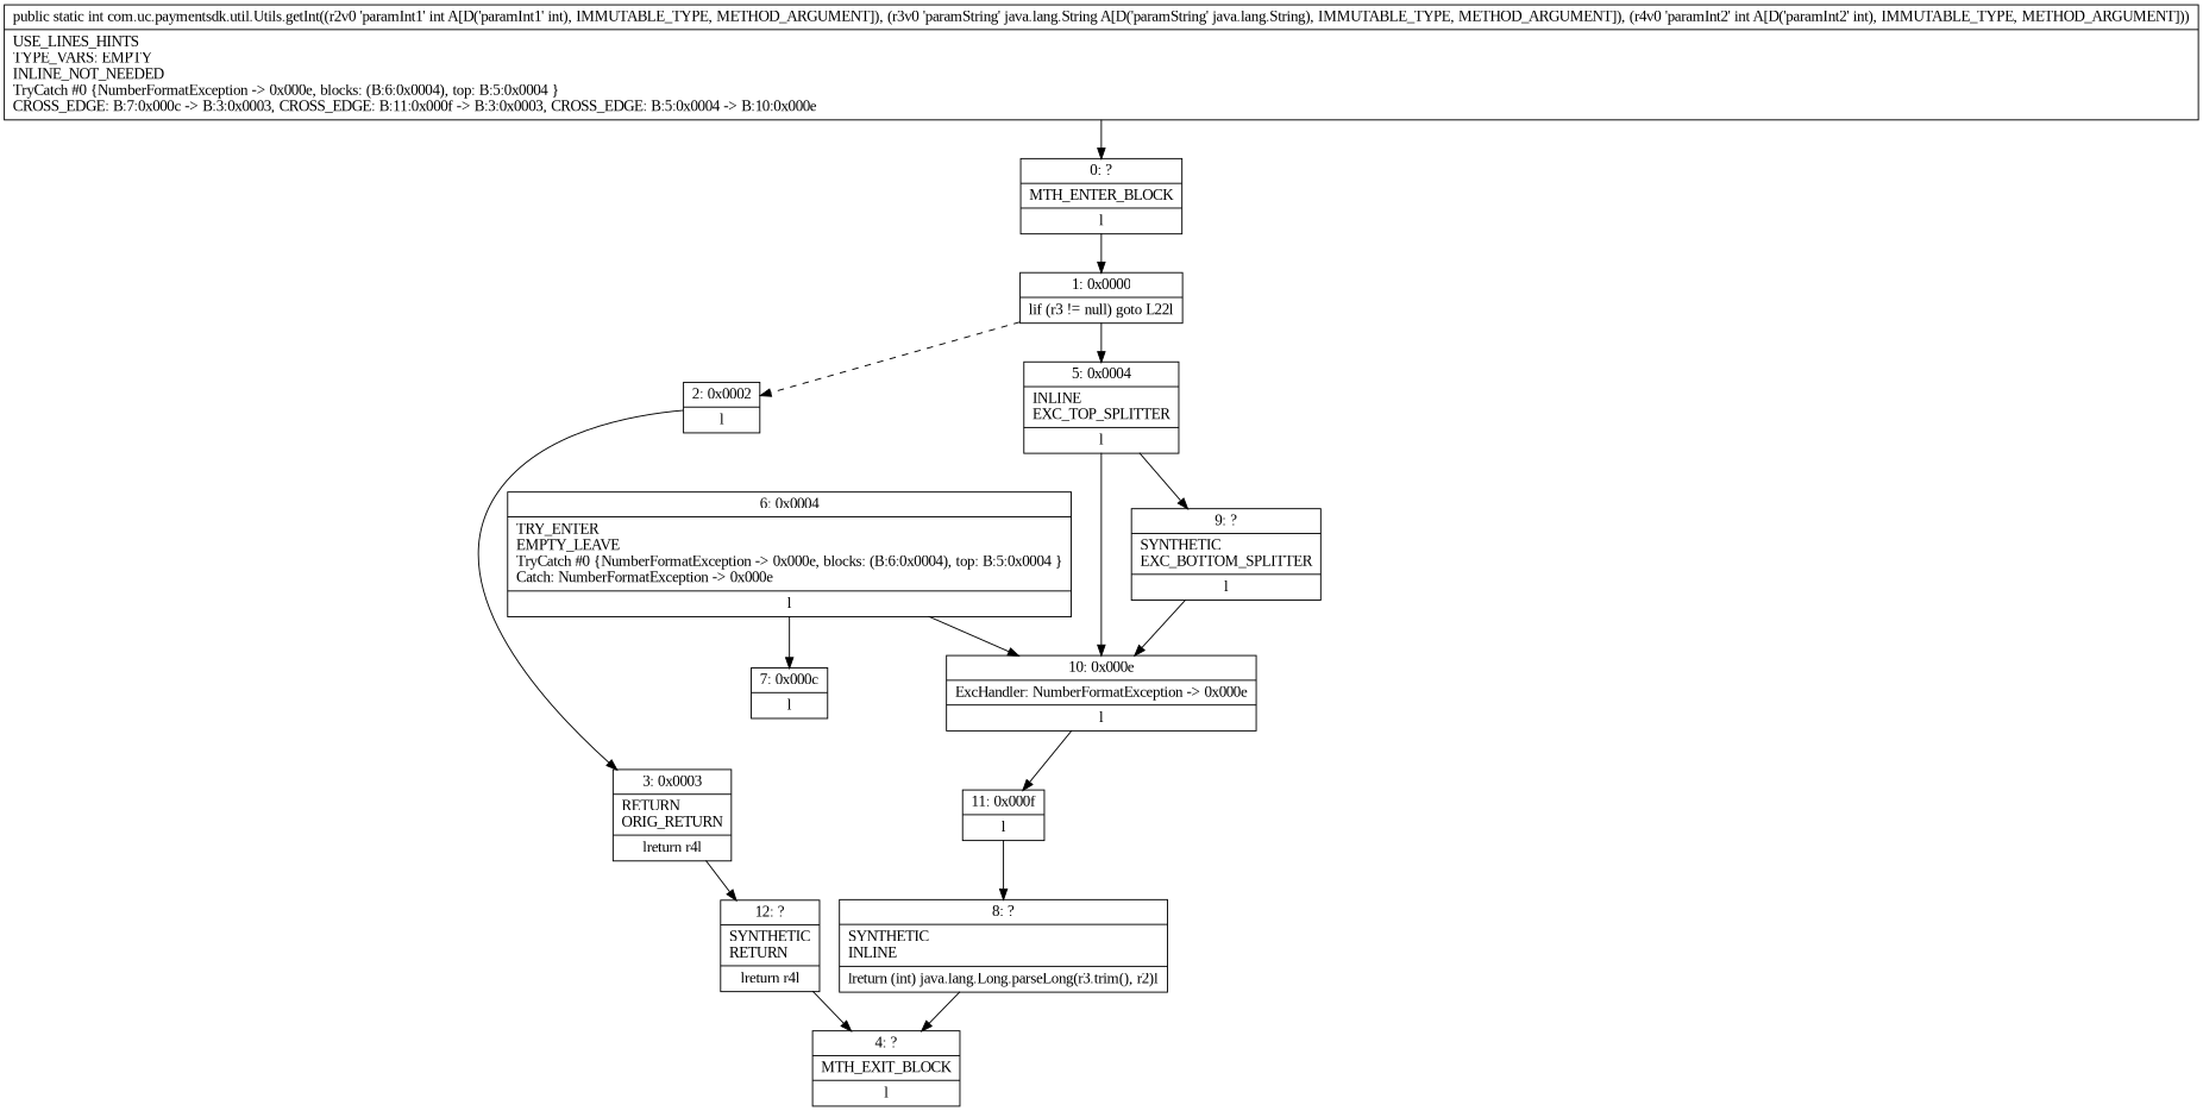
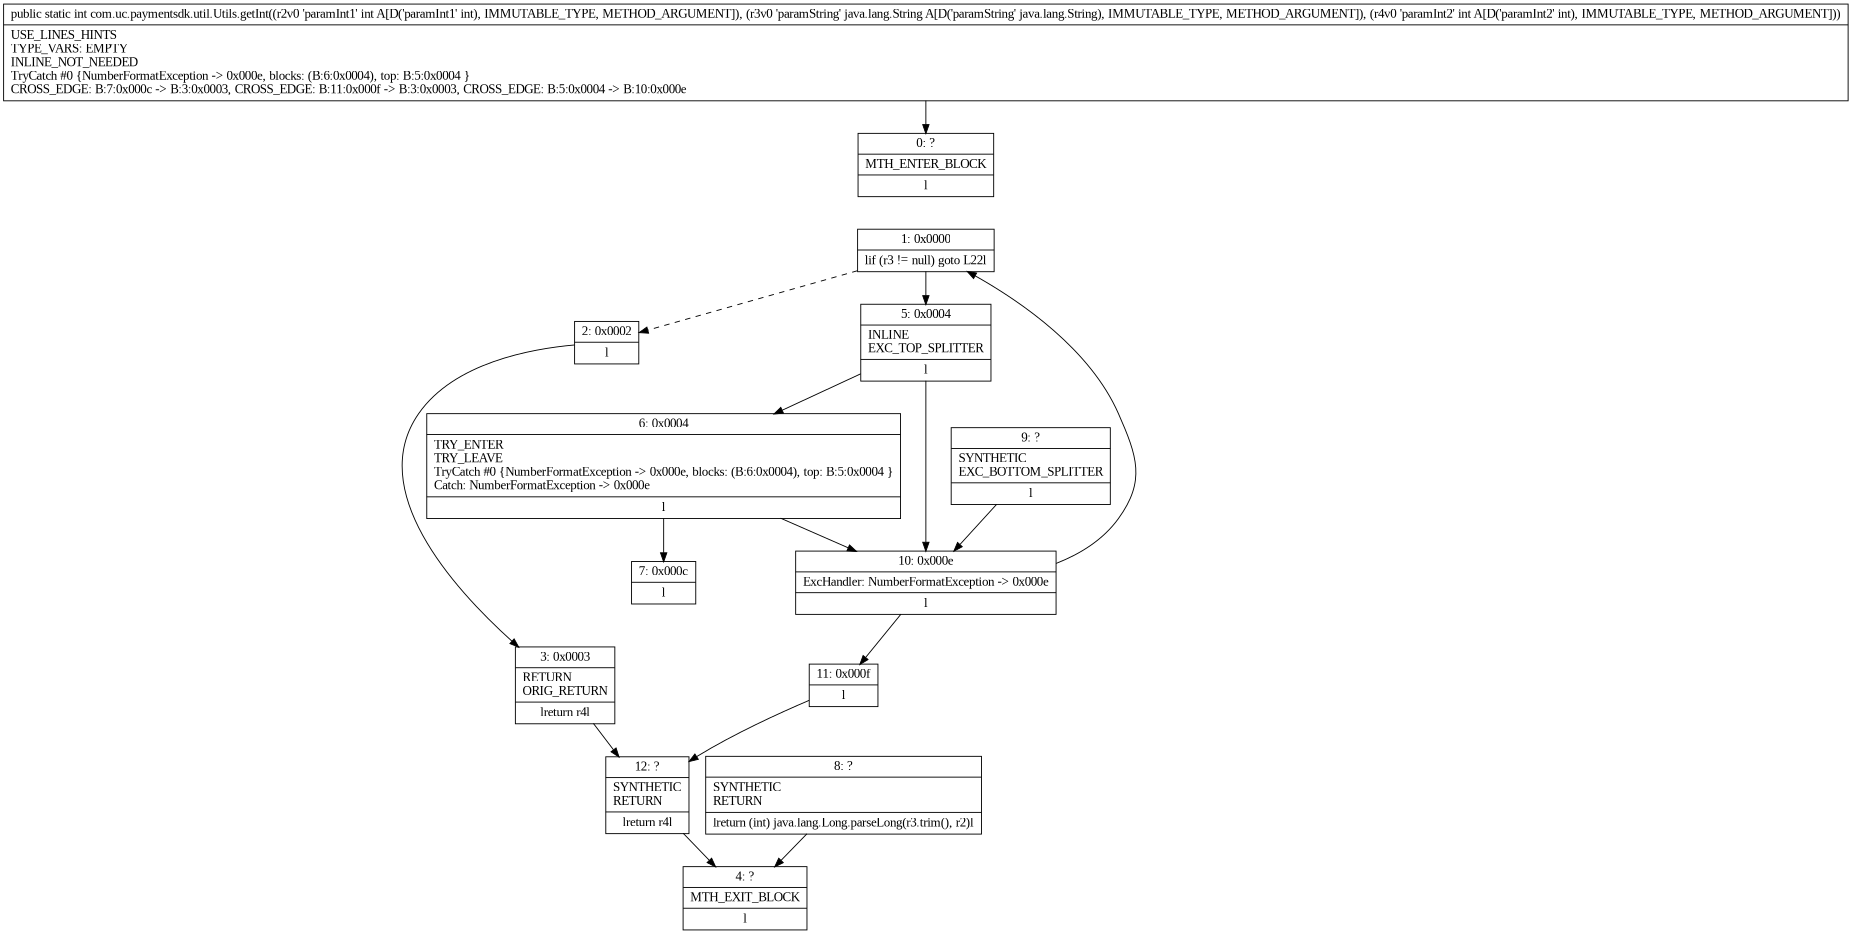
  digraph {
    fontname="Liberation Serif"
    node [fontname="Liberation Serif" shape=record]
    edge [fontname="Liberation Serif"]
    n1 [label="{0\:\ ?|MTH_ENTER_BLOCK\l|l}"]
    n2 [label="{1\:\ 0x0000|lif (r3 != null) goto L22l}"]
    n3 [label="{2\:\ 0x0002|l}"]
    n4 [label="{5\:\ 0x0004|INLINE\lEXC_TOP_SPLITTER\l|l}"]
    n5 [label="{3\:\ 0x0003|RETURN\lORIG_RETURN\l|lreturn r4l}"]
-   n6 [label="{6\:\ 0x0004|TRY_ENTER\lEMPTY_LEAVE\lTryCatch #0 \{NumberFormatException \-\> 0x000e, blocks: (B:6:0x0004), top: B:5:0x0004 \}\lCatch: NumberFormatException \-\> 0x000e\l|l}"]
+   n6 [label="{6\:\ 0x0004|TRY_ENTER\lTRY_LEAVE\lTryCatch #0 \{NumberFormatException \-\> 0x000e, blocks: (B:6:0x0004), top: B:5:0x0004 \}\lCatch: NumberFormatException \-\> 0x000e\l|l}"]
    n7 [label="{10\:\ 0x000e|ExcHandler: NumberFormatException \-\> 0x000e\l|l}"]
    n8 [label="{12\:\ ?|SYNTHETIC\lRETURN\l|lreturn r4l}"]
    n9 [label="{4\:\ ?|MTH_EXIT_BLOCK\l|l}"]
    n10 [label="{7\:\ 0x000c|l}"]
    n11 [label="{11\:\ 0x000f|l}"]
    n12 [label="{9\:\ ?|SYNTHETIC\lEXC_BOTTOM_SPLITTER\l|l}"]
-   n13 [label="{8\:\ ?|SYNTHETIC\lINLINE\l|lreturn (int) java.lang.Long.parseLong(r3.trim(), r2)l}"]
+   n13 [label="{8\:\ ?|SYNTHETIC\lRETURN\l|lreturn (int) java.lang.Long.parseLong(r3.trim(), r2)l}"]
    n14 [label="{public static int com.uc.paymentsdk.util.Utils.getInt((r2v0 'paramInt1' int A[D('paramInt1' int), IMMUTABLE_TYPE, METHOD_ARGUMENT]), (r3v0 'paramString' java.lang.String A[D('paramString' java.lang.String), IMMUTABLE_TYPE, METHOD_ARGUMENT]), (r4v0 'paramInt2' int A[D('paramInt2' int), IMMUTABLE_TYPE, METHOD_ARGUMENT]))  | USE_LINES_HINTS\lTYPE_VARS: EMPTY\lINLINE_NOT_NEEDED\lTryCatch #0 \{NumberFormatException \-\> 0x000e, blocks: (B:6:0x0004), top: B:5:0x0004 \}\lCROSS_EDGE: B:7:0x000c \-\> B:3:0x0003, CROSS_EDGE: B:11:0x000f \-\> B:3:0x0003, CROSS_EDGE: B:5:0x0004 \-\> B:10:0x000e\l}"]
-   n1 -> n2
+   n7 -> n2
    n2 -> n3 [style=dashed]
    n2 -> n4
    n3 -> n5
-   n4 -> n12
+   n4 -> n6
    n4 -> n7
    n5 -> n8
    n6 -> n7
    n6 -> n10
    n7 -> n11
    n8 -> n9
-   n11 -> n13
+   n11 -> n8
    n12 -> n7
    n13 -> n9
    n14 -> n1
  }
